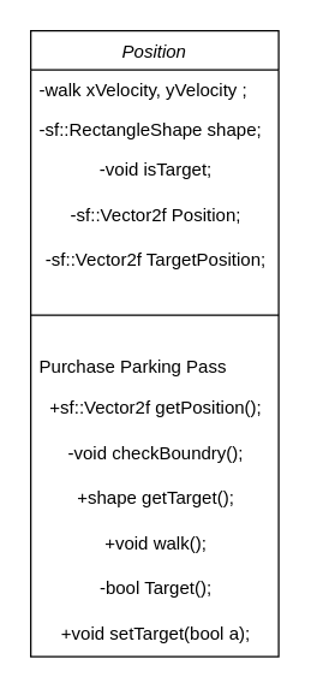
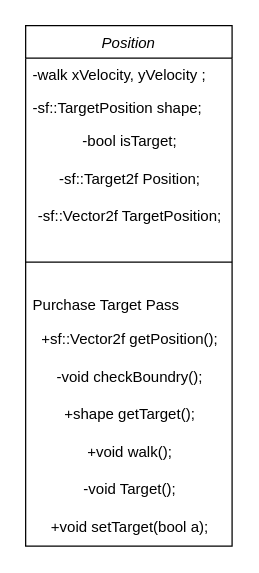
  <mxCell id="0" />
  <mxCell id="1" parent="0" />
  <mxCell id="2" value="Position" style="swimlane;fontStyle=2;align=center;verticalAlign=top;childLayout=stackLayout;horizontal=1;startSize=26;horizontalStack=0;resizeParent=1;resizeLast=0;collapsible=1;marginBottom=0;rounded=0;shadow=0;strokeWidth=1;" vertex="1" parent="1"><mxGeometry x="20" y="20" width="165" height="416" as="geometry"><mxRectangle x="230" y="140" width="160" height="26" as="alternateBounds" /></mxGeometry></mxCell>
  <mxCell id="3" value="-walk xVelocity, yVelocity ;&#10;" style="text;align=left;verticalAlign=top;spacingLeft=4;spacingRight=4;overflow=hidden;rotatable=0;points=[[0,0.5],[1,0.5]];portConstraint=eastwest;" vertex="1" parent="2"><mxGeometry y="26" width="165" height="26" as="geometry" /></mxCell>
- <mxCell id="4" value="-sf::RectangleShape shape;&#10;" style="text;align=left;verticalAlign=top;spacingLeft=4;spacingRight=4;overflow=hidden;rotatable=0;points=[[0,0.5],[1,0.5]];portConstraint=eastwest;rounded=0;shadow=0;html=0;" vertex="1" parent="2"><mxGeometry y="52" width="165" height="26" as="geometry" /></mxCell>
- <mxCell id="5" value="&lt;div&gt;&lt;span style=&quot;white-space-collapse: collapse;&quot;&gt;-void isTarget;&lt;/span&gt;&lt;/div&gt;" style="text;html=1;align=center;verticalAlign=middle;resizable=0;points=[];autosize=1;strokeColor=none;fillColor=none;" vertex="1" parent="2"><mxGeometry y="78" width="165" height="30" as="geometry" /></mxCell>
- <mxCell id="6" value="&lt;div&gt;&lt;span style=&quot;white-space-collapse: collapse;&quot;&gt;-sf::Vector2f Position;&lt;/span&gt;&lt;/div&gt;" style="text;html=1;align=center;verticalAlign=middle;resizable=0;points=[];autosize=1;strokeColor=none;fillColor=none;" vertex="1" parent="2"><mxGeometry y="108" width="165" height="30" as="geometry" /></mxCell>
+ <mxCell id="4" value="-sf::TargetPosition shape;&#10;" style="text;align=left;verticalAlign=top;spacingLeft=4;spacingRight=4;overflow=hidden;rotatable=0;points=[[0,0.5],[1,0.5]];portConstraint=eastwest;rounded=0;shadow=0;html=0;" vertex="1" parent="2"><mxGeometry y="52" width="165" height="26" as="geometry" /></mxCell>
+ <mxCell id="5" value="&lt;div&gt;&lt;span style=&quot;white-space-collapse: collapse;&quot;&gt;-bool isTarget;&lt;/span&gt;&lt;/div&gt;" style="text;html=1;align=center;verticalAlign=middle;resizable=0;points=[];autosize=1;strokeColor=none;fillColor=none;" vertex="1" parent="2"><mxGeometry y="78" width="165" height="30" as="geometry" /></mxCell>
+ <mxCell id="6" value="&lt;div&gt;&lt;span style=&quot;white-space-collapse: collapse;&quot;&gt;-sf::Target2f Position;&lt;/span&gt;&lt;/div&gt;" style="text;html=1;align=center;verticalAlign=middle;resizable=0;points=[];autosize=1;strokeColor=none;fillColor=none;" vertex="1" parent="2"><mxGeometry y="108" width="165" height="30" as="geometry" /></mxCell>
  <mxCell id="7" value="&lt;div&gt;&lt;span style=&quot;white-space-collapse: collapse;&quot;&gt;-sf::Vector2f TargetPosition;&lt;/span&gt;&lt;/div&gt;" style="text;html=1;align=center;verticalAlign=middle;resizable=0;points=[];autosize=1;strokeColor=none;fillColor=none;" vertex="1" parent="2"><mxGeometry y="138" width="165" height="30" as="geometry" /></mxCell>
  <mxCell id="8" value="" style="line;html=1;strokeWidth=1;align=left;verticalAlign=middle;spacingTop=-1;spacingLeft=3;spacingRight=3;rotatable=0;labelPosition=right;points=[];portConstraint=eastwest;" vertex="1" parent="2"><mxGeometry y="168" width="165" height="42" as="geometry" /></mxCell>
- <mxCell id="9" value="Purchase Parking Pass" style="text;align=left;verticalAlign=top;spacingLeft=4;spacingRight=4;overflow=hidden;rotatable=0;points=[[0,0.5],[1,0.5]];portConstraint=eastwest;" vertex="1" parent="2"><mxGeometry y="210" width="165" height="26" as="geometry" /></mxCell>
+ <mxCell id="9" value="Purchase Target Pass" style="text;align=left;verticalAlign=top;spacingLeft=4;spacingRight=4;overflow=hidden;rotatable=0;points=[[0,0.5],[1,0.5]];portConstraint=eastwest;" vertex="1" parent="2"><mxGeometry y="210" width="165" height="26" as="geometry" /></mxCell>
  <mxCell id="10" value="&lt;div&gt;&lt;span style=&quot;white-space-collapse: collapse;&quot;&gt;+sf::Vector2f getPosition();&lt;/span&gt;&lt;/div&gt;" style="text;html=1;align=center;verticalAlign=middle;resizable=0;points=[];autosize=1;strokeColor=none;fillColor=none;" vertex="1" parent="2"><mxGeometry y="236" width="165" height="30" as="geometry" /></mxCell>
  <mxCell id="11" value="-void checkBoundry();" style="text;html=1;align=center;verticalAlign=middle;resizable=0;points=[];autosize=1;strokeColor=none;fillColor=none;" vertex="1" parent="2"><mxGeometry y="266" width="165" height="30" as="geometry" /></mxCell>
  <mxCell id="12" value="+shape getTarget();" style="text;html=1;align=center;verticalAlign=middle;resizable=0;points=[];autosize=1;strokeColor=none;fillColor=none;" vertex="1" parent="2"><mxGeometry y="296" width="165" height="30" as="geometry" /></mxCell>
  <mxCell id="13" value="+void walk();" style="text;html=1;align=center;verticalAlign=middle;resizable=0;points=[];autosize=1;strokeColor=none;fillColor=none;" vertex="1" parent="2"><mxGeometry y="326" width="165" height="30" as="geometry" /></mxCell>
- <mxCell id="14" value="-bool Target();" style="text;html=1;align=center;verticalAlign=middle;resizable=0;points=[];autosize=1;strokeColor=none;fillColor=none;" vertex="1" parent="2"><mxGeometry y="356" width="165" height="30" as="geometry" /></mxCell>
+ <mxCell id="14" value="-void Target();" style="text;html=1;align=center;verticalAlign=middle;resizable=0;points=[];autosize=1;strokeColor=none;fillColor=none;" vertex="1" parent="2"><mxGeometry y="356" width="165" height="30" as="geometry" /></mxCell>
  <mxCell id="15" value="&lt;div&gt;&lt;span style=&quot;white-space-collapse: collapse;&quot;&gt;+void setTarget(bool a);&lt;/span&gt;&lt;/div&gt;" style="text;html=1;align=center;verticalAlign=middle;resizable=0;points=[];autosize=1;strokeColor=none;fillColor=none;" vertex="1" parent="2"><mxGeometry y="386" width="165" height="30" as="geometry" /></mxCell>
